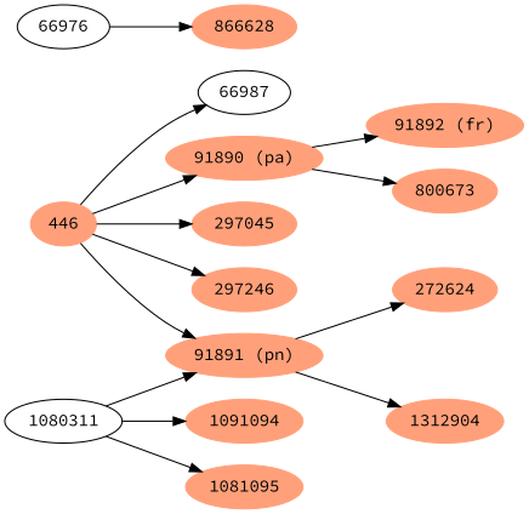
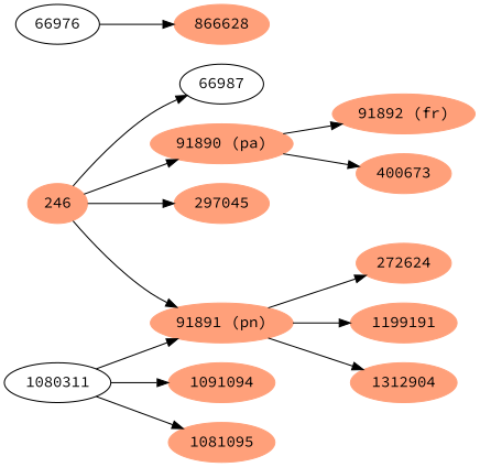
  digraph {
    fontname="Source Code Pro"
    rankdir=LR
    node [fontname="Source Code Pro" color=lightsalmon style=filled]
    edge [fontname="Source Code Pro"]
    66987 [color="" style=""]
-   446
+   446 [label=246]
    n3 [label="91890 (pa)"]
    n4 [label="91891 (pn)"]
    n5 [label=297045]
-   297246
    66976 [color="" style=""]
    866628
    n9 [label="91892 (fr)"]
-   400673 [label=800673]
+   400673
    272624
+   1199191
    1312904
    1080311 [color="" style=""]
    n15 [label=1091094]
    1081095
    446 -> 66987
    446 -> n3
    446 -> n4
    446 -> n5
-   446 -> 297246
    n3 -> n9
    n3 -> 400673
    n4 -> 272624
+   n4 -> 1199191
    n4 -> 1312904
    66976 -> 866628
    1080311 -> n4
    1080311 -> n15
    1080311 -> 1081095
  }
